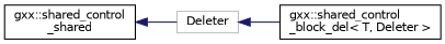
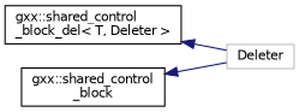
  digraph {
    rankdir=LR
    node [color=black fillcolor=white fontname=Helvetica fontsize=10 shape=record style=filled]
    edge [color=midnightblue dir=back fontname=Helvetica fontsize=10 labelfontname=Helvetica labelfontsize=10 style=solid]
    n1 [color=grey75 height=0.2 label=Deleter width=0.4]
    n2 [height=0.2 label="gxx::shared_control\l_block_del\< T, Deleter \>" width=0.4]
-   n3 [height=0.2 label="gxx::shared_control\l_shared" width=0.4]
-   n1 -> n2
+   n3 [height=0.2 label="gxx::shared_control\l_block" width=0.4]
+   n2 -> n1
    n3 -> n1
  }
